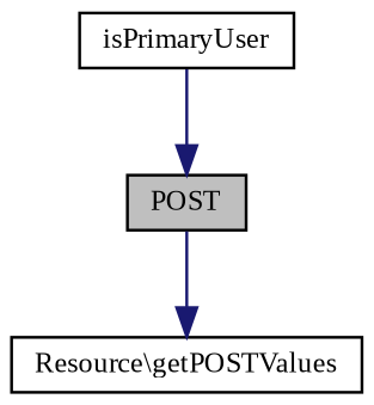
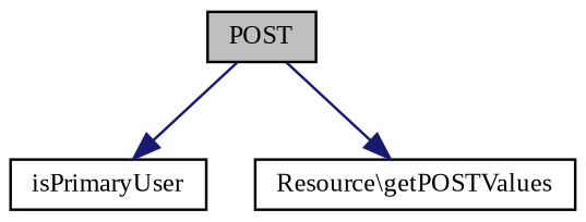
  digraph {
    rankdir=TB
    fontname="Liberation Serif"
    node [color=black fillcolor=white fontname="Liberation Serif" fontsize=10 shape=record style=filled]
    edge [color=midnightblue fontname="Liberation Serif" fontsize=10 labelfontname=Helvetica labelfontsize=10 style=solid]
    n1 [fillcolor=grey75 fontcolor=black height=0.2 label=POST width=0.4]
    n2 [height=0.2 label=isPrimaryUser width=0.4]
    n3 [height=0.2 label="Resource\\getPOSTValues" width=0.4]
-   n2 -> n1
+   n1 -> n2
    n1 -> n3
  }
